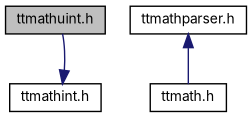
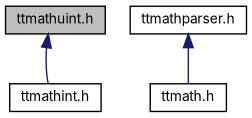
  digraph {
    fontname=Inter
    node [color=black fillcolor=white fontname=Inter fontsize=10 shape=record style=filled]
    edge [color=midnightblue dir=back fontname=Inter fontsize=10 labelfontname=Helvetica labelfontsize=10 style=solid]
    n1 [fillcolor=grey75 fontcolor=black height=0.2 label="ttmathuint.h" width=0.4]
    n2 [height=0.2 label="ttmathint.h" width=0.4]
    n3 [height=0.2 label="ttmath.h" width=0.4]
    n4 [height=0.2 label="ttmathparser.h" width=0.4]
-   n2 -> n1
+   n1 -> n2
    n4 -> n3
  }
